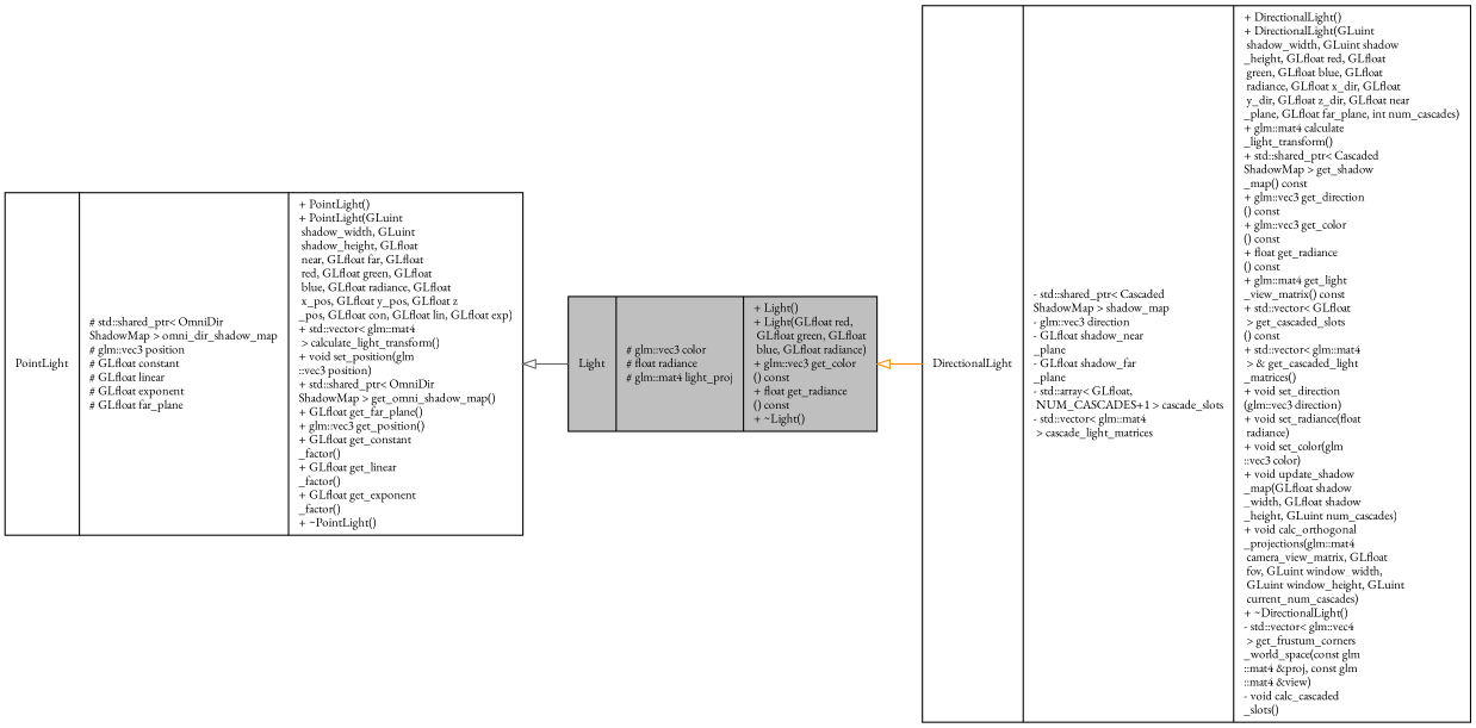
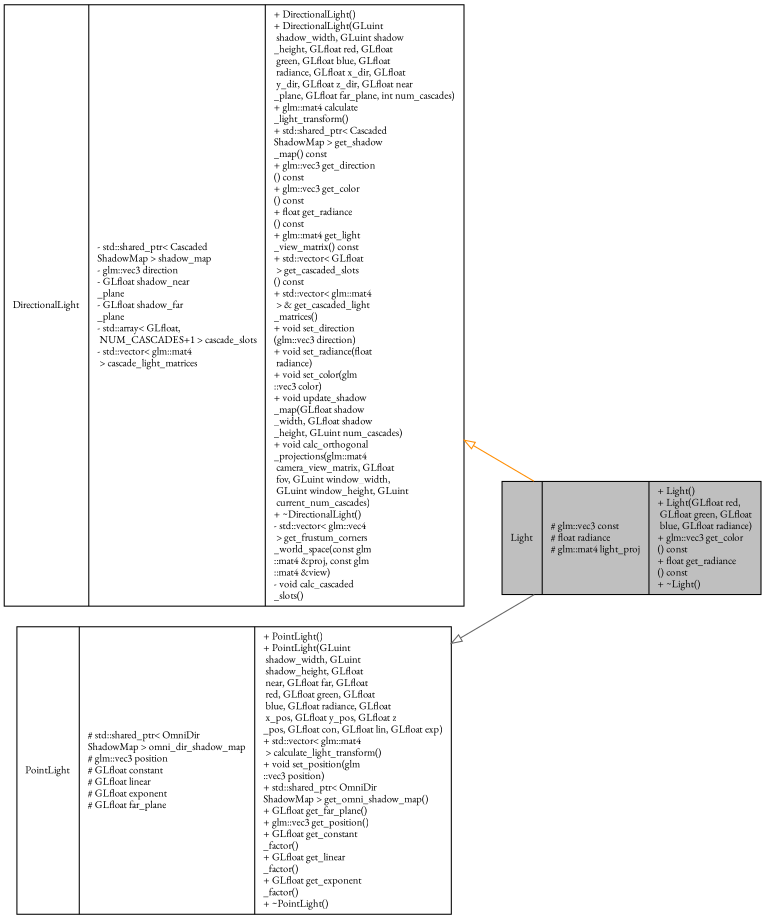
  digraph {
    fontname="EB Garamond"
    rankdir=LR
    node [color=black fontname="EB Garamond" fontsize=10 shape=record]
    edge [arrowtail=onormal dir=back fontname="EB Garamond" fontsize=10 labelfontname=Helvetica labelfontsize=10 style=solid]
-   n1 [fillcolor=grey75 fontcolor=black height=0.2 label="{Light\n|# glm::vec3 color\l# float radiance\l# glm::mat4 light_proj\l|+  Light()\l+  Light(GLfloat red,\l GLfloat green, GLfloat\l blue, GLfloat radiance)\l+ glm::vec3 get_color\l() const\l+ float get_radiance\l() const\l+  ~Light()\l}" style=filled width=0.4]
+   n1 [fillcolor=grey75 fontcolor=black height=0.2 label="{Light\n|# glm::vec3 const\l# float radiance\l# glm::mat4 light_proj\l|+  Light()\l+  Light(GLfloat red,\l GLfloat green, GLfloat\l blue, GLfloat radiance)\l+ glm::vec3 get_color\l() const\l+ float get_radiance\l() const\l+  ~Light()\l}" style=filled width=0.4]
    n2 [height=0.2 label="{DirectionalLight\n|- std::shared_ptr\< Cascaded\lShadowMap \> shadow_map\l- glm::vec3 direction\l- GLfloat shadow_near\l_plane\l- GLfloat shadow_far\l_plane\l- std::array\< GLfloat,\l NUM_CASCADES+1 \> cascade_slots\l- std::vector\< glm::mat4\l \> cascade_light_matrices\l|+  DirectionalLight()\l+  DirectionalLight(GLuint\l shadow_width, GLuint shadow\l_height, GLfloat red, GLfloat\l green, GLfloat blue, GLfloat\l radiance, GLfloat x_dir, GLfloat\l y_dir, GLfloat z_dir, GLfloat near\l_plane, GLfloat far_plane, int num_cascades)\l+ glm::mat4 calculate\l_light_transform()\l+ std::shared_ptr\< Cascaded\lShadowMap \> get_shadow\l_map() const\l+ glm::vec3 get_direction\l() const\l+ glm::vec3 get_color\l() const\l+ float get_radiance\l() const\l+ glm::mat4 get_light\l_view_matrix() const\l+ std::vector\< GLfloat\l \> get_cascaded_slots\l() const\l+ std::vector\< glm::mat4\l \> & get_cascaded_light\l_matrices()\l+ void set_direction\l(glm::vec3 direction)\l+ void set_radiance(float\l radiance)\l+ void set_color(glm\l::vec3 color)\l+ void update_shadow\l_map(GLfloat shadow\l_width, GLfloat shadow\l_height, GLuint num_cascades)\l+ void calc_orthogonal\l_projections(glm::mat4\l camera_view_matrix, GLfloat\l fov, GLuint window_width,\l GLuint window_height, GLuint\l current_num_cascades)\l+  ~DirectionalLight()\l- std::vector\< glm::vec4\l \> get_frustum_corners\l_world_space(const glm\l::mat4 &proj, const glm\l::mat4 &view)\l- void calc_cascaded\l_slots()\l}" width=0.4]
    n3 [height=0.2 label="{PointLight\n|# std::shared_ptr\< OmniDir\lShadowMap \> omni_dir_shadow_map\l# glm::vec3 position\l# GLfloat constant\l# GLfloat linear\l# GLfloat exponent\l# GLfloat far_plane\l|+  PointLight()\l+  PointLight(GLuint\l shadow_width, GLuint\l shadow_height, GLfloat\l near, GLfloat far, GLfloat\l red, GLfloat green, GLfloat\l blue, GLfloat radiance, GLfloat\l x_pos, GLfloat y_pos, GLfloat z\l_pos, GLfloat con, GLfloat lin, GLfloat exp)\l+ std::vector\< glm::mat4\l \> calculate_light_transform()\l+ void set_position(glm\l::vec3 position)\l+ std::shared_ptr\< OmniDir\lShadowMap \> get_omni_shadow_map()\l+ GLfloat get_far_plane()\l+ glm::vec3 get_position()\l+ GLfloat get_constant\l_factor()\l+ GLfloat get_linear\l_factor()\l+ GLfloat get_exponent\l_factor()\l+  ~PointLight()\l}" width=0.4]
-   n1 -> n2 [color=darkorange]
+   n2 -> n1 [color=darkorange]
    n3 -> n1 [color=gray40]
  }
